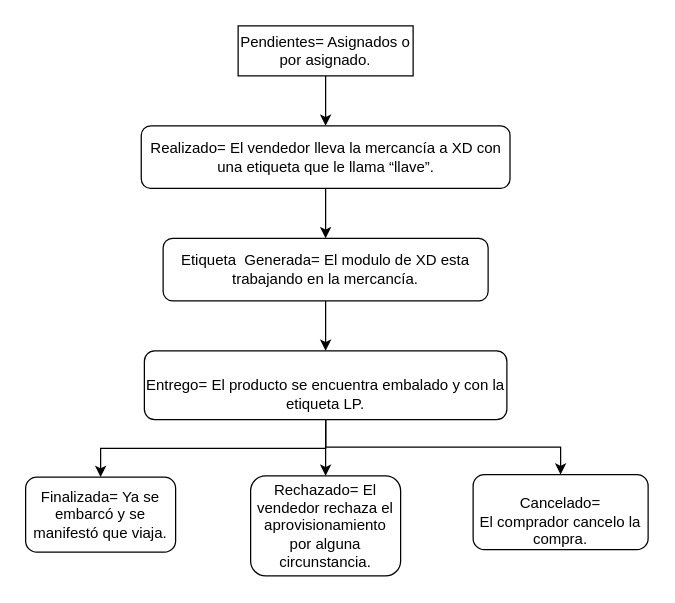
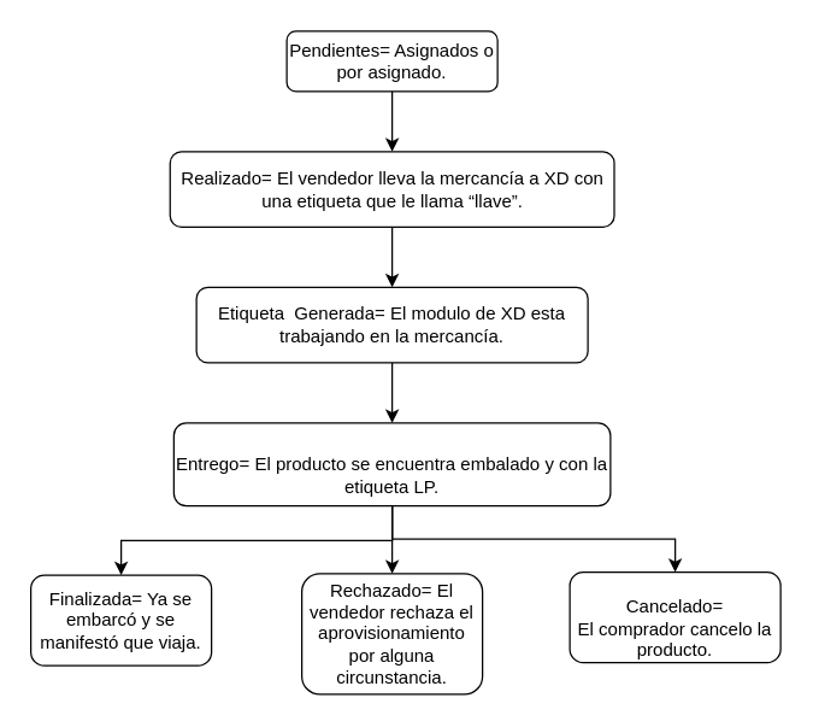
  <mxCell id="0" />
  <mxCell id="1" parent="0" />
  <mxCell id="2" value="" style="edgeStyle=orthogonalEdgeStyle;rounded=0;orthogonalLoop=1;jettySize=auto;html=1;" edge="1" parent="1" source="3" target="5"><mxGeometry relative="1" as="geometry" /></mxCell>
- <mxCell id="3" value="&lt;p class=&quot;MsoNormal&quot;&gt;&lt;span lang=&quot;ES&quot;&gt;&lt;font style=&quot;vertical-align: inherit;&quot;&gt;&lt;font style=&quot;vertical-align: inherit;&quot;&gt;Pendientes= Asignados o por asignado.&lt;/font&gt;&lt;/font&gt;&lt;/span&gt;&lt;/p&gt;" style="whiteSpace=wrap;html=1;fontSize=12;glass=0;strokeWidth=1;shadow=0;rounded=0;" parent="1" vertex="1"><mxGeometry x="190" y="20" width="140" height="40" as="geometry" /></mxCell>
+ <mxCell id="3" value="&lt;p class=&quot;MsoNormal&quot;&gt;&lt;span lang=&quot;ES&quot;&gt;&lt;font style=&quot;vertical-align: inherit;&quot;&gt;&lt;font style=&quot;vertical-align: inherit;&quot;&gt;Pendientes= Asignados o por asignado.&lt;/font&gt;&lt;/font&gt;&lt;/span&gt;&lt;/p&gt;" style="rounded=1;whiteSpace=wrap;html=1;fontSize=12;glass=0;strokeWidth=1;shadow=0;" parent="1" vertex="1"><mxGeometry x="190" y="20" width="140" height="40" as="geometry" /></mxCell>
  <mxCell id="4" value="" style="edgeStyle=orthogonalEdgeStyle;rounded=0;orthogonalLoop=1;jettySize=auto;html=1;" edge="1" parent="1" source="5" target="7"><mxGeometry relative="1" as="geometry" /></mxCell>
  <mxCell id="5" value="&lt;span style=&quot;background-color: initial;&quot;&gt;&lt;font style=&quot;vertical-align: inherit;&quot;&gt;&lt;font style=&quot;vertical-align: inherit;&quot;&gt;&lt;font style=&quot;vertical-align: inherit;&quot;&gt;&lt;font style=&quot;vertical-align: inherit;&quot;&gt;&lt;font style=&quot;vertical-align: inherit;&quot;&gt;&lt;font style=&quot;vertical-align: inherit;&quot;&gt;Realizado=&lt;/font&gt;&lt;/font&gt;&lt;/font&gt;&lt;/font&gt;&lt;/font&gt;&lt;/font&gt;&lt;/span&gt;&lt;span style=&quot;background-color: initial;&quot;&gt;&lt;font style=&quot;vertical-align: inherit;&quot;&gt;&lt;font style=&quot;vertical-align: inherit;&quot;&gt; El vendedor lleva la mercancía a XD con una etiqueta que le llama “llave”.&lt;/font&gt;&lt;/font&gt;&lt;/span&gt;&lt;span style=&quot;background-color: initial;&quot;&gt;&lt;font style=&quot;vertical-align: inherit;&quot;&gt;&lt;font style=&quot;vertical-align: inherit;&quot;&gt;&lt;font style=&quot;vertical-align: inherit;&quot;&gt;&lt;font style=&quot;vertical-align: inherit;&quot;&gt;&lt;br&gt;&lt;/font&gt;&lt;/font&gt;&lt;/font&gt;&lt;/font&gt;&lt;/span&gt;" style="whiteSpace=wrap;html=1;rounded=1;glass=0;strokeWidth=1;shadow=0;" vertex="1" parent="1"><mxGeometry x="112.5" y="100" width="295" height="50" as="geometry" /></mxCell>
  <mxCell id="6" value="" style="edgeStyle=orthogonalEdgeStyle;rounded=0;orthogonalLoop=1;jettySize=auto;html=1;" edge="1" parent="1" source="7" target="11"><mxGeometry relative="1" as="geometry" /></mxCell>
  <mxCell id="7" value="&lt;span lang=&quot;ES&quot;&gt;&lt;font style=&quot;vertical-align: inherit;&quot;&gt;&lt;font style=&quot;vertical-align: inherit;&quot;&gt;&lt;font style=&quot;vertical-align: inherit;&quot;&gt;&lt;font style=&quot;vertical-align: inherit;&quot;&gt;&lt;font style=&quot;vertical-align: inherit;&quot;&gt;&lt;font style=&quot;vertical-align: inherit;&quot;&gt;Etiqueta&amp;nbsp; &lt;/font&gt;&lt;/font&gt;&lt;/font&gt;&lt;/font&gt;&lt;/font&gt;&lt;/font&gt;&lt;font style=&quot;vertical-align: inherit;&quot;&gt;&lt;font style=&quot;vertical-align: inherit;&quot;&gt;&lt;font style=&quot;vertical-align: inherit;&quot;&gt;&lt;font style=&quot;vertical-align: inherit;&quot;&gt;&lt;font style=&quot;vertical-align: inherit;&quot;&gt;&lt;font style=&quot;vertical-align: inherit;&quot;&gt;Generada= El modulo de XD esta trabajando en la mercancía.&lt;/font&gt;&lt;/font&gt;&lt;/font&gt;&lt;/font&gt;&lt;/font&gt;&lt;/font&gt;&lt;/span&gt;" style="whiteSpace=wrap;html=1;rounded=1;glass=0;strokeWidth=1;shadow=0;" vertex="1" parent="1"><mxGeometry x="130" y="190" width="260" height="50" as="geometry" /></mxCell>
  <mxCell id="8" value="" style="edgeStyle=orthogonalEdgeStyle;rounded=0;orthogonalLoop=1;jettySize=auto;html=1;" edge="1" parent="1" source="11" target="12"><mxGeometry relative="1" as="geometry" /></mxCell>
  <mxCell id="9" value="" style="edgeStyle=orthogonalEdgeStyle;rounded=0;orthogonalLoop=1;jettySize=auto;html=1;" edge="1" parent="1" source="11" target="13"><mxGeometry relative="1" as="geometry" /></mxCell>
  <mxCell id="10" value="" style="edgeStyle=orthogonalEdgeStyle;rounded=0;orthogonalLoop=1;jettySize=auto;html=1;" edge="1" parent="1" source="11" target="14"><mxGeometry relative="1" as="geometry" /></mxCell>
  <mxCell id="11" value="&lt;br&gt;&lt;span style=&quot;background-color: initial;&quot;&gt;&lt;font style=&quot;vertical-align: inherit;&quot;&gt;&lt;font style=&quot;vertical-align: inherit;&quot;&gt;&lt;font style=&quot;vertical-align: inherit;&quot;&gt;&lt;font style=&quot;vertical-align: inherit;&quot;&gt;&lt;font style=&quot;vertical-align: inherit;&quot;&gt;&lt;font style=&quot;vertical-align: inherit;&quot;&gt;Entrego= El producto&lt;/font&gt;&lt;/font&gt;&lt;/font&gt;&lt;/font&gt;&lt;/font&gt;&lt;/font&gt;&lt;/span&gt;&lt;span style=&quot;background-color: initial;&quot;&gt;&lt;font style=&quot;vertical-align: inherit;&quot;&gt;&lt;font style=&quot;vertical-align: inherit;&quot;&gt;&lt;font style=&quot;vertical-align: inherit;&quot;&gt;&lt;font style=&quot;vertical-align: inherit;&quot;&gt; se encuentra embalado y con la etiqueta LP.&lt;/font&gt;&lt;/font&gt;&lt;/font&gt;&lt;/font&gt;&lt;/span&gt;" style="rounded=1;whiteSpace=wrap;html=1;glass=0;strokeWidth=1;shadow=0;" vertex="1" parent="1"><mxGeometry x="115" y="280" width="290" height="55" as="geometry" /></mxCell>
  <mxCell id="12" value="&lt;span style=&quot;background-color: initial;&quot;&gt;&lt;font style=&quot;vertical-align: inherit;&quot;&gt;&lt;font style=&quot;vertical-align: inherit;&quot;&gt;&lt;font style=&quot;vertical-align: inherit;&quot;&gt;&lt;font style=&quot;vertical-align: inherit;&quot;&gt;Finalizada= Ya se &lt;/font&gt;&lt;/font&gt;&lt;/font&gt;&lt;/font&gt;&lt;/span&gt;&lt;span style=&quot;background-color: initial;&quot;&gt;&lt;font style=&quot;vertical-align: inherit;&quot;&gt;&lt;font style=&quot;vertical-align: inherit;&quot;&gt;embarcó y se manifestó que viaja.&lt;/font&gt;&lt;/font&gt;&lt;/span&gt;&lt;span style=&quot;background-color: initial;&quot;&gt;&lt;font style=&quot;vertical-align: inherit;&quot;&gt;&lt;font style=&quot;vertical-align: inherit;&quot;&gt;&lt;br&gt;&lt;/font&gt;&lt;/font&gt;&lt;/span&gt;" style="whiteSpace=wrap;html=1;rounded=1;glass=0;strokeWidth=1;shadow=0;" vertex="1" parent="1"><mxGeometry x="20" y="381" width="120" height="60" as="geometry" /></mxCell>
  <mxCell id="13" value="&lt;p class=&quot;MsoNormal&quot;&gt;&lt;span lang=&quot;ES&quot;&gt;&lt;font style=&quot;vertical-align: inherit;&quot;&gt;&lt;font style=&quot;vertical-align: inherit;&quot;&gt;Rechazado= El vendedor rechaza el aprovisionamiento por alguna circunstancia.&lt;/font&gt;&lt;/font&gt;&lt;/span&gt;&lt;/p&gt;" style="whiteSpace=wrap;html=1;rounded=1;glass=0;strokeWidth=1;shadow=0;" vertex="1" parent="1"><mxGeometry x="200" y="380" width="120" height="80" as="geometry" /></mxCell>
- <mxCell id="14" value="&lt;br&gt;&lt;p class=&quot;MsoNormal&quot;&gt;&lt;span style=&quot;mso-ansi-language:ES&quot; lang=&quot;ES&quot;&gt;&lt;font style=&quot;vertical-align: inherit;&quot;&gt;&lt;font style=&quot;vertical-align: inherit;&quot;&gt;Cancelado= El&amp;nbsp;&lt;/font&gt;&lt;/font&gt;&lt;font style=&quot;vertical-align: inherit;&quot;&gt;&lt;font style=&quot;vertical-align: inherit;&quot;&gt;comprador cancelo la compra.&lt;/font&gt;&lt;/font&gt;&lt;/span&gt;&lt;/p&gt;" style="whiteSpace=wrap;html=1;rounded=1;glass=0;strokeWidth=1;shadow=0;" vertex="1" parent="1"><mxGeometry x="378" y="379" width="140" height="60" as="geometry" /></mxCell>
+ <mxCell id="14" value="&lt;br&gt;&lt;p class=&quot;MsoNormal&quot;&gt;&lt;span style=&quot;mso-ansi-language:ES&quot; lang=&quot;ES&quot;&gt;&lt;font style=&quot;vertical-align: inherit;&quot;&gt;&lt;font style=&quot;vertical-align: inherit;&quot;&gt;Cancelado= El&amp;nbsp;&lt;/font&gt;&lt;/font&gt;&lt;font style=&quot;vertical-align: inherit;&quot;&gt;&lt;font style=&quot;vertical-align: inherit;&quot;&gt;comprador cancelo la producto.&lt;/font&gt;&lt;/font&gt;&lt;/span&gt;&lt;/p&gt;" style="whiteSpace=wrap;html=1;rounded=1;glass=0;strokeWidth=1;shadow=0;" vertex="1" parent="1"><mxGeometry x="378" y="379" width="140" height="60" as="geometry" /></mxCell>
